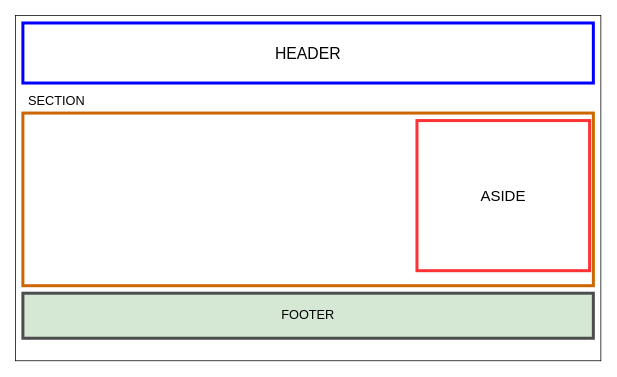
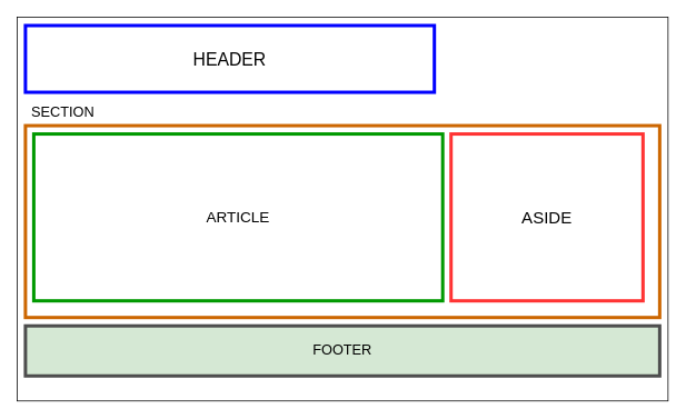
  <mxCell id="0" />
  <mxCell id="1" parent="0" />
  <mxCell id="2" value="" style="rounded=0;whiteSpace=wrap;html=1;movable=1;resizable=1;rotatable=1;deletable=1;editable=1;locked=0;connectable=1;" vertex="1" parent="1"><mxGeometry x="20" y="20" width="780" height="460" as="geometry" /></mxCell>
- <mxCell id="3" value="&lt;font style=&quot;font-size: 21px;&quot;&gt;HEADER&lt;/font&gt;" style="rounded=0;whiteSpace=wrap;html=1;strokeWidth=4;strokeColor=#0000FF;" vertex="1" parent="1"><mxGeometry x="30" y="30" width="760" height="80" as="geometry" /></mxCell>
+ <mxCell id="3" value="&lt;font style=&quot;font-size: 21px;&quot;&gt;HEADER&lt;/font&gt;" style="rounded=0;whiteSpace=wrap;html=1;strokeWidth=4;strokeColor=#0000FF;" vertex="1" parent="1"><mxGeometry x="30" y="30" width="490" height="80" as="geometry" /></mxCell>
  <mxCell id="4" value="" style="rounded=0;whiteSpace=wrap;html=1;strokeColor=#CC6600;strokeWidth=4;movable=1;resizable=1;rotatable=1;deletable=1;editable=1;locked=0;connectable=1;" vertex="1" parent="1"><mxGeometry x="30" y="150" width="760" height="230" as="geometry" /></mxCell>
  <mxCell id="5" value="&lt;font style=&quot;font-size: 17px;&quot;&gt;SECTION&lt;/font&gt;" style="text;html=1;align=center;verticalAlign=middle;whiteSpace=wrap;rounded=0;" vertex="1" parent="1"><mxGeometry x="40" y="120" width="70" height="30" as="geometry" /></mxCell>
- <mxCell id="7" value="&lt;font style=&quot;font-size: 20px;&quot;&gt;ASIDE&lt;/font&gt;" style="rounded=0;whiteSpace=wrap;html=1;strokeWidth=4;strokeColor=#FF3333;" vertex="1" parent="1"><mxGeometry x="555" y="160" width="230" height="200" as="geometry" /></mxCell>
+ <mxCell id="6" value="&lt;font style=&quot;font-size: 18px;&quot;&gt;ARTICLE&lt;/font&gt;" style="rounded=0;whiteSpace=wrap;html=1;strokeWidth=4;strokeColor=#009900;" vertex="1" parent="1"><mxGeometry x="40" y="160" width="490" height="200" as="geometry" /></mxCell>
+ <mxCell id="7" value="&lt;font style=&quot;font-size: 20px;&quot;&gt;ASIDE&lt;/font&gt;" style="rounded=0;whiteSpace=wrap;html=1;strokeWidth=4;strokeColor=#FF3333;" vertex="1" parent="1"><mxGeometry x="540" y="160" width="230" height="200" as="geometry" /></mxCell>
  <mxCell id="8" value="&lt;font style=&quot;font-size: 17px;&quot;&gt;FOOTER&lt;/font&gt;" style="rounded=0;whiteSpace=wrap;html=1;strokeColor=#4D4D4D;strokeWidth=4;fillColor=#d5e8d4;" vertex="1" parent="1"><mxGeometry x="30" y="390" width="760" height="60" as="geometry" /></mxCell>
